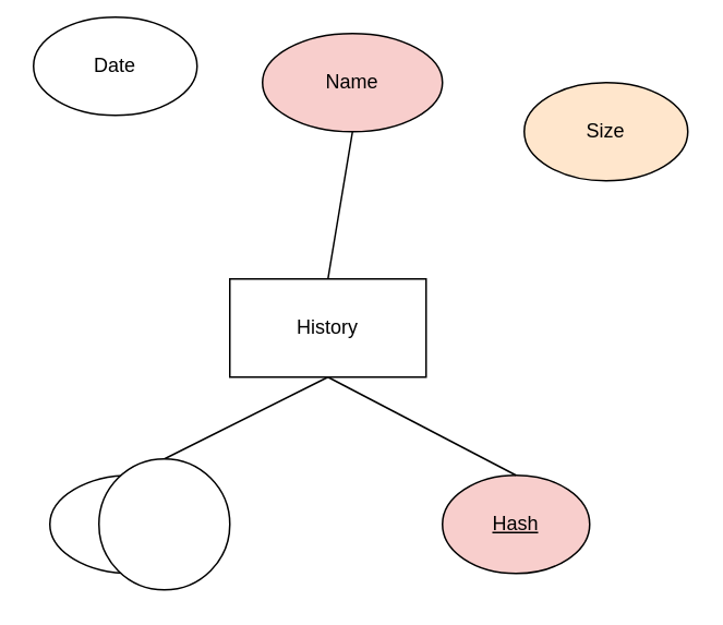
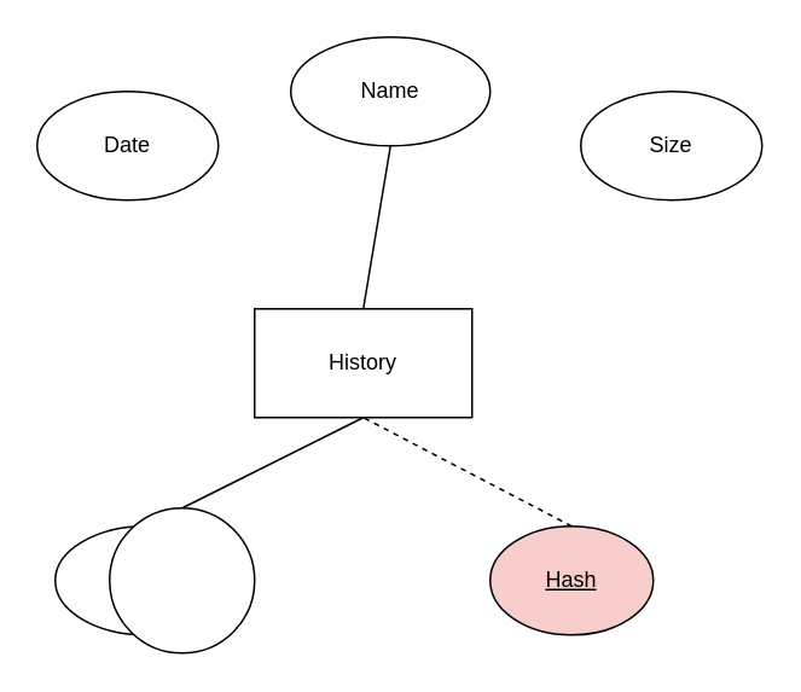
  <mxCell id="0" />
  <mxCell id="1" parent="0" />
  <mxCell id="2" value="History" style="rounded=0;whiteSpace=wrap;html=1;" vertex="1" parent="1"><mxGeometry x="140" y="170" width="120" height="60" as="geometry" /></mxCell>
- <mxCell id="3" value="Date" style="ellipse;whiteSpace=wrap;html=1;" vertex="1" parent="1"><mxGeometry x="20" y="10" width="100" height="60" as="geometry" /></mxCell>
- <mxCell id="4" value="Name" style="ellipse;whiteSpace=wrap;html=1;fillColor=#f8cecc;" vertex="1" parent="1"><mxGeometry x="160" y="20" width="110" height="60" as="geometry" /></mxCell>
- <mxCell id="5" value="Size" style="ellipse;whiteSpace=wrap;html=1;fillColor=#ffe6cc;" vertex="1" parent="1"><mxGeometry x="320" y="50" width="100" height="60" as="geometry" /></mxCell>
+ <mxCell id="3" value="Date" style="ellipse;whiteSpace=wrap;html=1;" vertex="1" parent="1"><mxGeometry x="20" y="50" width="100" height="60" as="geometry" /></mxCell>
+ <mxCell id="4" value="Name" style="ellipse;whiteSpace=wrap;html=1;" vertex="1" parent="1"><mxGeometry x="160" y="20" width="110" height="60" as="geometry" /></mxCell>
+ <mxCell id="5" value="Size" style="ellipse;whiteSpace=wrap;html=1;" vertex="1" parent="1"><mxGeometry x="320" y="50" width="100" height="60" as="geometry" /></mxCell>
  <mxCell id="6" value="Class" style="ellipse;whiteSpace=wrap;html=1;" vertex="1" parent="1"><mxGeometry x="30" y="290" width="100" height="60" as="geometry" /></mxCell>
  <mxCell id="7" value="&lt;u&gt;Hash&lt;/u&gt;" style="ellipse;whiteSpace=wrap;html=1;fillColor=#f8cecc;" vertex="1" parent="1"><mxGeometry x="270" y="290" width="90" height="60" as="geometry" /></mxCell>
  <mxCell id="8" value="" style="endArrow=none;html=1;rounded=0;exitX=0.5;exitY=0;exitDx=0;exitDy=0;entryX=0.5;entryY=1;entryDx=0;entryDy=0;" edge="1" parent="1" source="6" target="2"><mxGeometry width="50" height="50" relative="1" as="geometry"><mxPoint x="180" y="280" as="sourcePoint" /><mxPoint x="230" y="230" as="targetPoint" /></mxGeometry></mxCell>
- <mxCell id="9" value="" style="endArrow=none;html=1;rounded=0;entryX=0.5;entryY=1;entryDx=0;entryDy=0;exitX=0.5;exitY=0;exitDx=0;exitDy=0;" edge="1" parent="1" source="7" target="2"><mxGeometry width="50" height="50" relative="1" as="geometry"><mxPoint x="430" y="300" as="sourcePoint" /><mxPoint x="230" y="230" as="targetPoint" /></mxGeometry></mxCell>
+ <mxCell id="9" value="" style="endArrow=none;html=1;rounded=0;entryX=0.5;entryY=1;entryDx=0;entryDy=0;exitX=0.5;exitY=0;exitDx=0;exitDy=0;dashed=1;" edge="1" parent="1" source="7" target="2"><mxGeometry width="50" height="50" relative="1" as="geometry"><mxPoint x="430" y="300" as="sourcePoint" /><mxPoint x="230" y="230" as="targetPoint" /></mxGeometry></mxCell>
  <mxCell id="10" value="" style="endArrow=none;html=1;rounded=0;entryX=0.5;entryY=1;entryDx=0;entryDy=0;" edge="1" parent="1" target="4"><mxGeometry width="50" height="50" relative="1" as="geometry"><mxPoint x="200" y="170" as="sourcePoint" /><mxPoint x="250" y="120" as="targetPoint" /></mxGeometry></mxCell>
  <mxCell id="11" value="" style="ellipse;whiteSpace=wrap;html=1;" vertex="1" parent="1"><mxGeometry x="60" y="280" width="80" height="80" as="geometry" /></mxCell>
